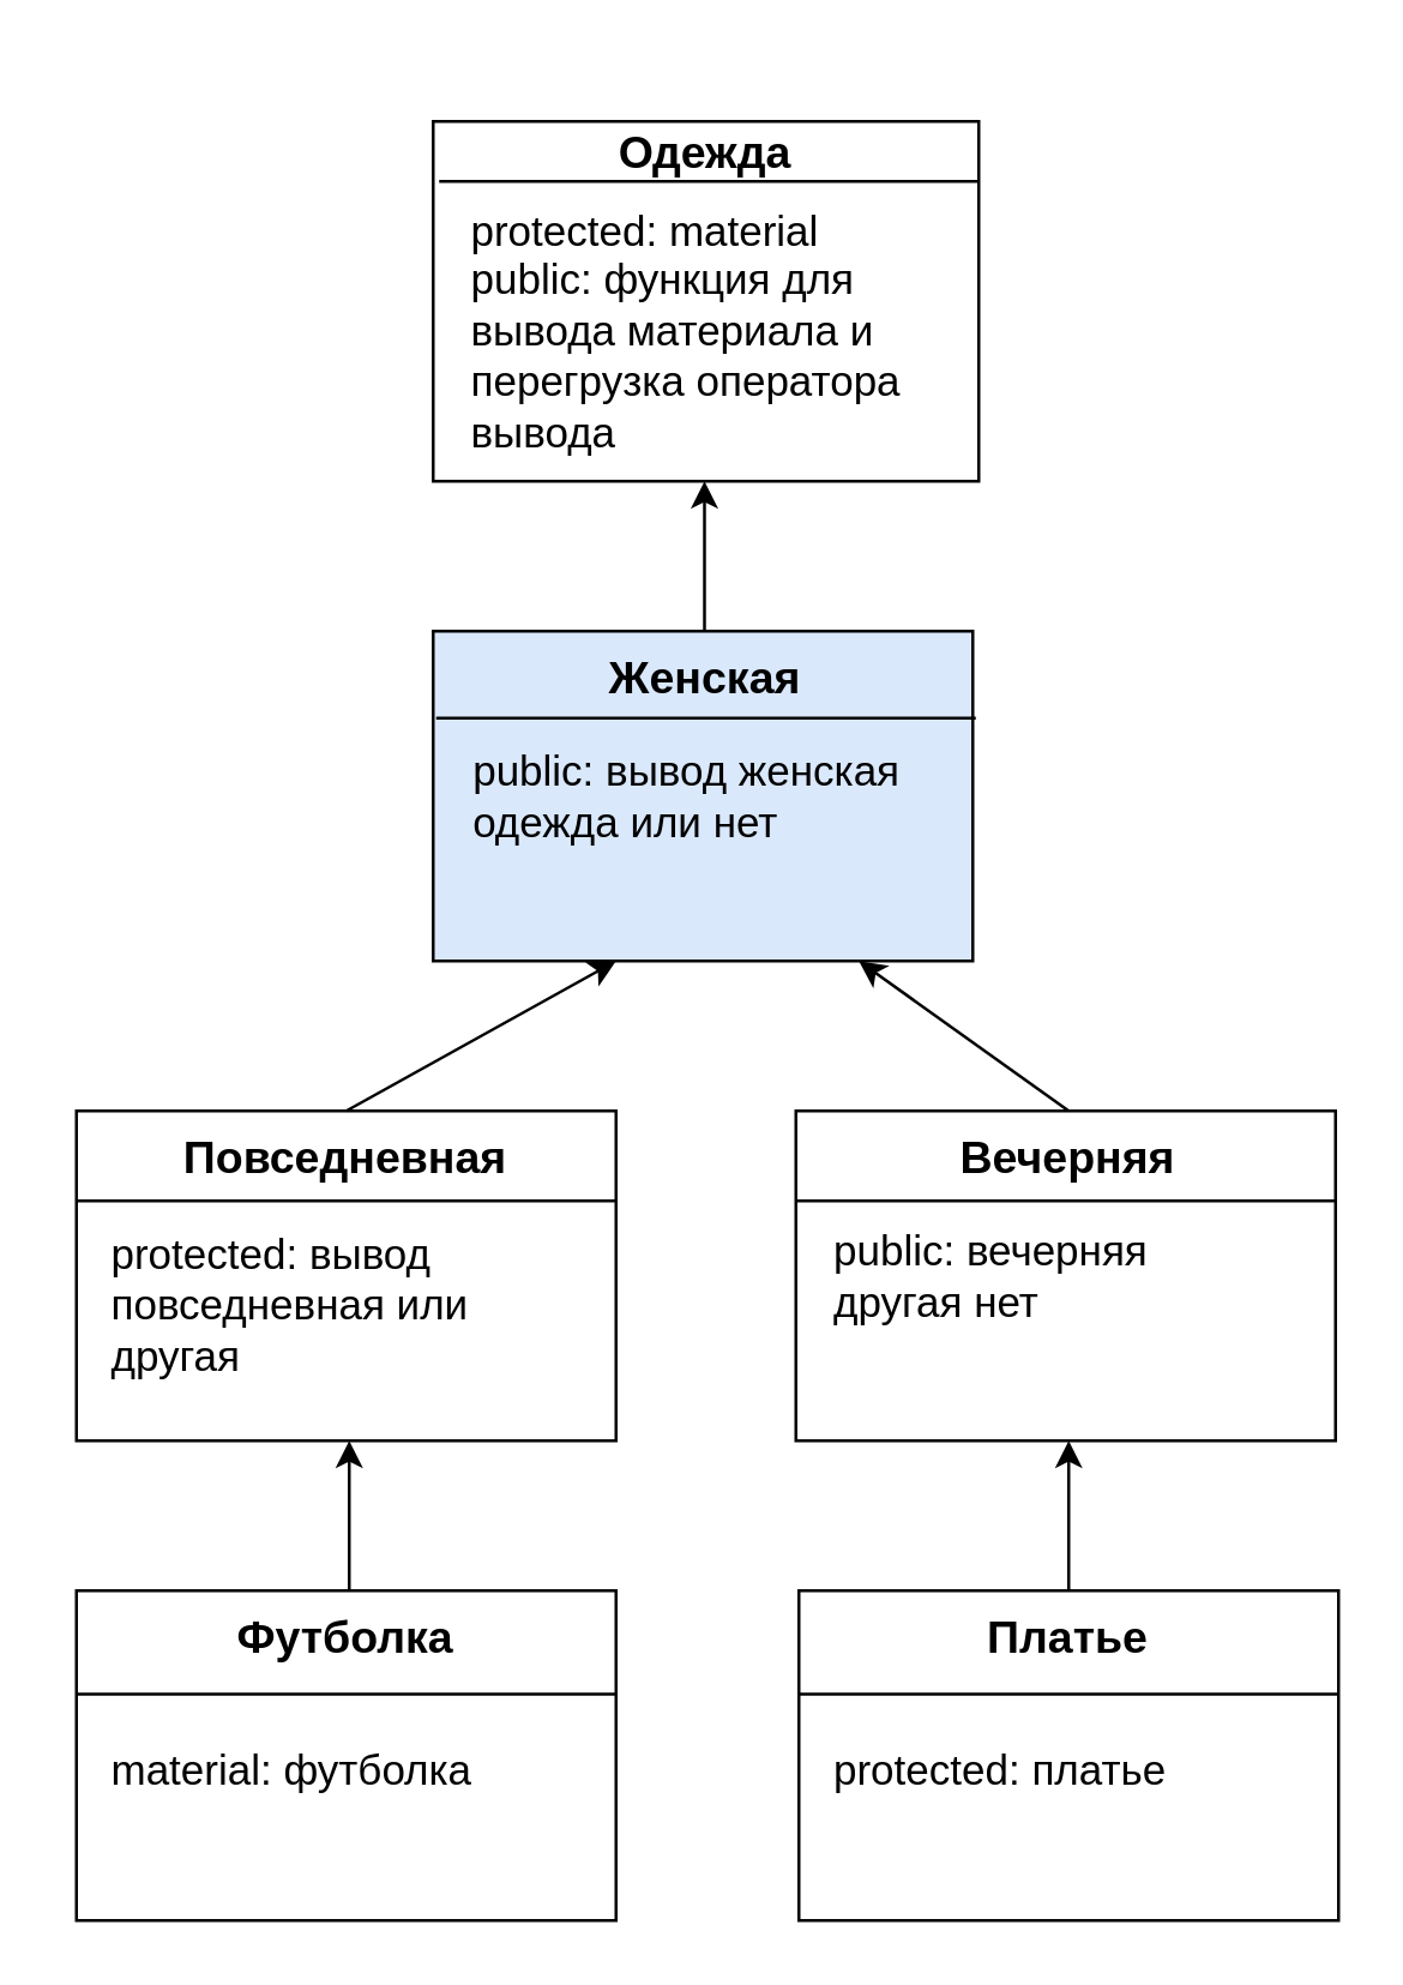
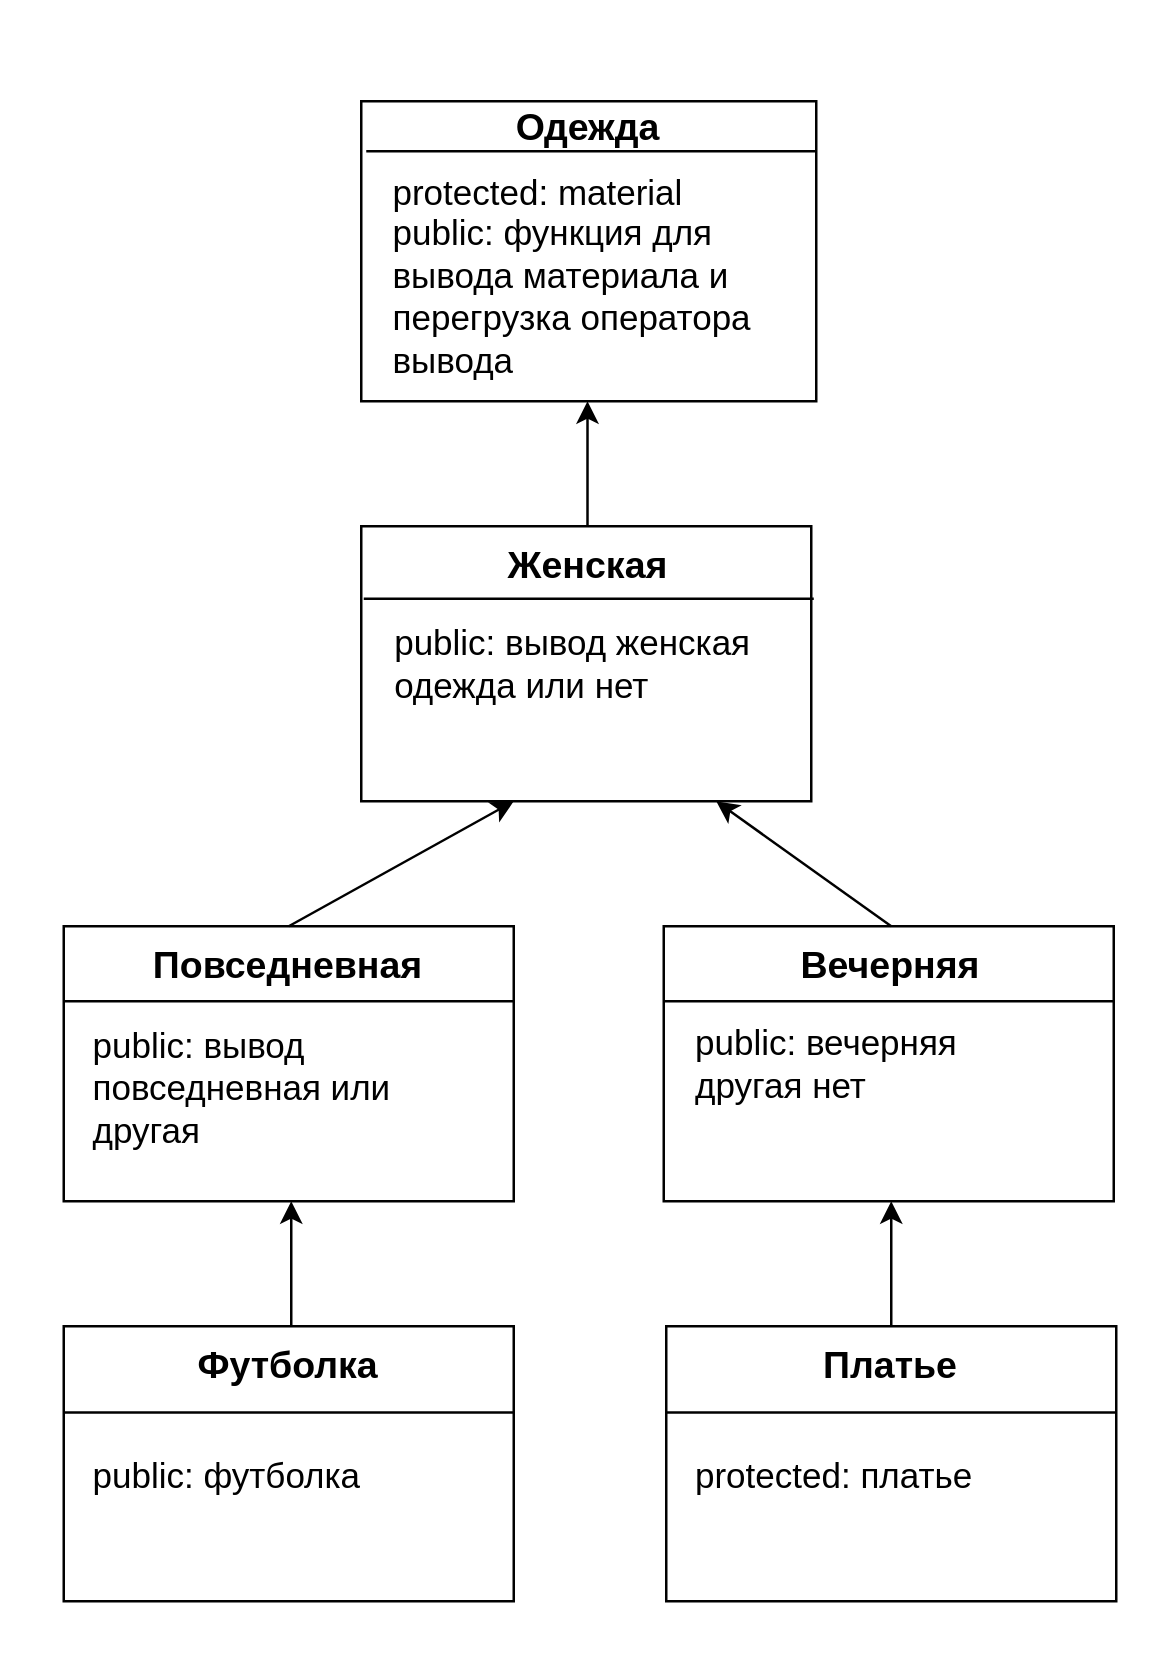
  <mxCell id="0" />
  <mxCell id="1" parent="0" />
  <mxCell id="2" value="" style="rounded=0;whiteSpace=wrap;html=1;" parent="1" vertex="1"><mxGeometry x="25" y="370" width="180" height="110" as="geometry" /></mxCell>
  <mxCell id="3" value="" style="rounded=0;whiteSpace=wrap;html=1;" parent="1" vertex="1"><mxGeometry x="144" y="40" width="182" height="120" as="geometry" /></mxCell>
  <mxCell id="4" value="&lt;b&gt;&lt;font style=&quot;font-size: 15px;&quot;&gt;Одежда&lt;/font&gt;&lt;/b&gt;" style="text;html=1;align=center;verticalAlign=middle;whiteSpace=wrap;rounded=0;" parent="1" vertex="1"><mxGeometry x="175" y="20" width="120" height="60" as="geometry" /></mxCell>
  <mxCell id="5" value="" style="endArrow=classic;html=1;rounded=0;" parent="1" edge="1"><mxGeometry width="50" height="50" relative="1" as="geometry"><mxPoint x="234.5" y="230" as="sourcePoint" /><mxPoint x="234.5" y="160" as="targetPoint" /><Array as="points" /></mxGeometry></mxCell>
- <mxCell id="6" value="&lt;font style=&quot;font-size: 14px;&quot;&gt;&amp;nbsp; &amp;nbsp;public: вывод женская&amp;nbsp; &amp;nbsp; &amp;nbsp; &amp;nbsp; &amp;nbsp;одежда или нет&lt;/font&gt;" style="rounded=0;whiteSpace=wrap;html=1;align=left;fillColor=#dae8fc;" parent="1" vertex="1"><mxGeometry x="144" y="210" width="180" height="110" as="geometry" /></mxCell>
+ <mxCell id="6" value="&lt;font style=&quot;font-size: 14px;&quot;&gt;&amp;nbsp; &amp;nbsp;public: вывод женская&amp;nbsp; &amp;nbsp; &amp;nbsp; &amp;nbsp; &amp;nbsp;одежда или нет&lt;/font&gt;" style="rounded=0;whiteSpace=wrap;html=1;align=left;" parent="1" vertex="1"><mxGeometry x="144" y="210" width="180" height="110" as="geometry" /></mxCell>
  <mxCell id="7" value="" style="endArrow=none;html=1;rounded=0;" parent="1" edge="1"><mxGeometry width="50" height="50" relative="1" as="geometry"><mxPoint x="146" y="60" as="sourcePoint" /><mxPoint x="245" y="60" as="targetPoint" /><Array as="points"><mxPoint x="156" y="60" /><mxPoint x="326" y="60" /></Array></mxGeometry></mxCell>
  <mxCell id="8" value="&lt;font style=&quot;font-size: 15px;&quot;&gt;&lt;b&gt;Женская&lt;/b&gt;&lt;/font&gt;" style="text;html=1;align=center;verticalAlign=middle;whiteSpace=wrap;rounded=0;" parent="1" vertex="1"><mxGeometry x="205" y="210" width="60" height="30" as="geometry" /></mxCell>
  <mxCell id="9" value="&lt;font size=&quot;1&quot; style=&quot;&quot;&gt;&lt;b style=&quot;font-size: 15px;&quot;&gt;Повседневная&lt;/b&gt;&lt;/font&gt;" style="text;html=1;align=center;verticalAlign=middle;whiteSpace=wrap;rounded=0;" parent="1" vertex="1"><mxGeometry x="20" y="360" width="190" height="50" as="geometry" /></mxCell>
  <mxCell id="10" value="" style="endArrow=none;html=1;rounded=0;" parent="1" edge="1"><mxGeometry width="50" height="50" relative="1" as="geometry"><mxPoint x="145" y="239" as="sourcePoint" /><mxPoint x="325" y="239" as="targetPoint" /></mxGeometry></mxCell>
  <mxCell id="11" value="" style="endArrow=none;html=1;rounded=0;" parent="1" edge="1"><mxGeometry width="50" height="50" relative="1" as="geometry"><mxPoint x="25" y="400" as="sourcePoint" /><mxPoint x="205" y="400" as="targetPoint" /></mxGeometry></mxCell>
  <mxCell id="12" value="&lt;div style=&quot;&quot;&gt;&lt;span style=&quot;font-size: 14px; background-color: initial;&quot;&gt;protected: material&lt;/span&gt;&lt;/div&gt;&lt;div style=&quot;font-size: 14px;&quot;&gt;&lt;font style=&quot;font-size: 14px;&quot;&gt;public: функция для вывода материала и перегрузка оператора вывода&lt;/font&gt;&lt;/div&gt;" style="text;html=1;align=left;verticalAlign=middle;whiteSpace=wrap;rounded=0;" vertex="1" parent="1"><mxGeometry x="155" y="70" width="160" height="80" as="geometry" /></mxCell>
  <mxCell id="13" value="" style="rounded=0;whiteSpace=wrap;html=1;" vertex="1" parent="1"><mxGeometry x="265" y="370" width="180" height="110" as="geometry" /></mxCell>
  <mxCell id="14" value="" style="endArrow=none;html=1;rounded=0;" edge="1" parent="1"><mxGeometry width="50" height="50" relative="1" as="geometry"><mxPoint x="265" y="400" as="sourcePoint" /><mxPoint x="445" y="400" as="targetPoint" /></mxGeometry></mxCell>
  <mxCell id="15" value="&lt;b&gt;&lt;font style=&quot;font-size: 15px;&quot;&gt;Вечерняя&lt;/font&gt;&lt;/b&gt;" style="text;html=1;align=center;verticalAlign=middle;whiteSpace=wrap;rounded=0;" vertex="1" parent="1"><mxGeometry x="326" y="370" width="60" height="30" as="geometry" /></mxCell>
- <mxCell id="16" value="&lt;font style=&quot;font-size: 14px;&quot;&gt;protected: вывод повседневная или другая&lt;/font&gt;" style="text;html=1;align=left;verticalAlign=middle;whiteSpace=wrap;rounded=0;" vertex="1" parent="1"><mxGeometry x="35" y="400" width="141" height="70" as="geometry" /></mxCell>
+ <mxCell id="16" value="&lt;font style=&quot;font-size: 14px;&quot;&gt;public: вывод повседневная или другая&lt;/font&gt;" style="text;html=1;align=left;verticalAlign=middle;whiteSpace=wrap;rounded=0;" vertex="1" parent="1"><mxGeometry x="35" y="400" width="141" height="70" as="geometry" /></mxCell>
  <mxCell id="17" value="&lt;font style=&quot;font-size: 14px;&quot;&gt;public: вечерняя другая нет&lt;/font&gt;" style="text;html=1;align=left;verticalAlign=middle;whiteSpace=wrap;rounded=0;" vertex="1" parent="1"><mxGeometry x="276" y="395" width="150" height="60" as="geometry" /></mxCell>
  <mxCell id="18" value="" style="endArrow=classic;html=1;rounded=0;exitX=0.5;exitY=0;exitDx=0;exitDy=0;" edge="1" parent="1" source="15"><mxGeometry width="50" height="50" relative="1" as="geometry"><mxPoint x="336" y="360" as="sourcePoint" /><mxPoint x="286" y="320" as="targetPoint" /></mxGeometry></mxCell>
  <mxCell id="19" value="" style="endArrow=classic;html=1;rounded=0;exitX=0.5;exitY=0.2;exitDx=0;exitDy=0;exitPerimeter=0;" edge="1" parent="1" source="9"><mxGeometry width="50" height="50" relative="1" as="geometry"><mxPoint x="155" y="370" as="sourcePoint" /><mxPoint x="205" y="320" as="targetPoint" /></mxGeometry></mxCell>
  <mxCell id="20" value="" style="endArrow=classic;html=1;rounded=0;" edge="1" parent="1"><mxGeometry width="50" height="50" relative="1" as="geometry"><mxPoint x="356" y="530" as="sourcePoint" /><mxPoint x="356" y="480" as="targetPoint" /></mxGeometry></mxCell>
  <mxCell id="21" value="" style="endArrow=classic;html=1;rounded=0;" edge="1" parent="1"><mxGeometry width="50" height="50" relative="1" as="geometry"><mxPoint x="116" y="530" as="sourcePoint" /><mxPoint x="116" y="480" as="targetPoint" /></mxGeometry></mxCell>
  <mxCell id="22" value="" style="rounded=0;whiteSpace=wrap;html=1;" vertex="1" parent="1"><mxGeometry x="25" y="530" width="180" height="110" as="geometry" /></mxCell>
  <mxCell id="23" value="" style="endArrow=none;html=1;rounded=0;" edge="1" parent="1"><mxGeometry width="50" height="50" relative="1" as="geometry"><mxPoint x="25" y="564.5" as="sourcePoint" /><mxPoint x="205" y="564.5" as="targetPoint" /></mxGeometry></mxCell>
  <mxCell id="24" value="" style="rounded=0;whiteSpace=wrap;html=1;" vertex="1" parent="1"><mxGeometry x="266" y="530" width="180" height="110" as="geometry" /></mxCell>
  <mxCell id="25" value="" style="endArrow=none;html=1;rounded=0;" edge="1" parent="1"><mxGeometry width="50" height="50" relative="1" as="geometry"><mxPoint x="266" y="564.5" as="sourcePoint" /><mxPoint x="446" y="564.5" as="targetPoint" /></mxGeometry></mxCell>
  <mxCell id="26" value="&lt;font size=&quot;1&quot; style=&quot;&quot;&gt;&lt;b style=&quot;font-size: 15px;&quot;&gt;Футболка&lt;/b&gt;&lt;/font&gt;" style="text;html=1;align=center;verticalAlign=middle;whiteSpace=wrap;rounded=0;" vertex="1" parent="1"><mxGeometry x="85" y="530" width="60" height="30" as="geometry" /></mxCell>
  <mxCell id="27" value="&lt;font size=&quot;1&quot; style=&quot;&quot;&gt;&lt;b style=&quot;font-size: 15px;&quot;&gt;Платье&lt;/b&gt;&lt;/font&gt;" style="text;html=1;align=center;verticalAlign=middle;whiteSpace=wrap;rounded=0;" vertex="1" parent="1"><mxGeometry x="326" y="530" width="60" height="30" as="geometry" /></mxCell>
- <mxCell id="28" value="&lt;font style=&quot;font-size: 14px;&quot;&gt;material: футболка&lt;/font&gt;" style="text;html=1;align=left;verticalAlign=middle;whiteSpace=wrap;rounded=0;" vertex="1" parent="1"><mxGeometry x="35" y="560" width="130" height="60" as="geometry" /></mxCell>
+ <mxCell id="28" value="&lt;font style=&quot;font-size: 14px;&quot;&gt;public: футболка&lt;/font&gt;" style="text;html=1;align=left;verticalAlign=middle;whiteSpace=wrap;rounded=0;" vertex="1" parent="1"><mxGeometry x="35" y="560" width="130" height="60" as="geometry" /></mxCell>
  <mxCell id="29" value="&lt;font style=&quot;font-size: 14px;&quot;&gt;protected: платье&lt;/font&gt;" style="text;html=1;align=left;verticalAlign=middle;whiteSpace=wrap;rounded=0;" vertex="1" parent="1"><mxGeometry x="276" y="560" width="140" height="60" as="geometry" /></mxCell>
